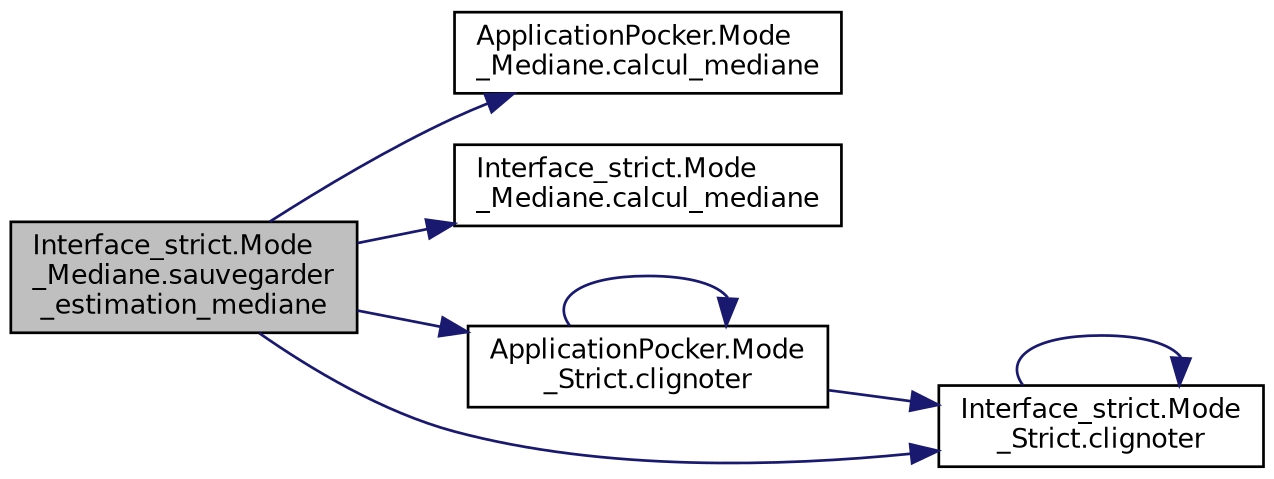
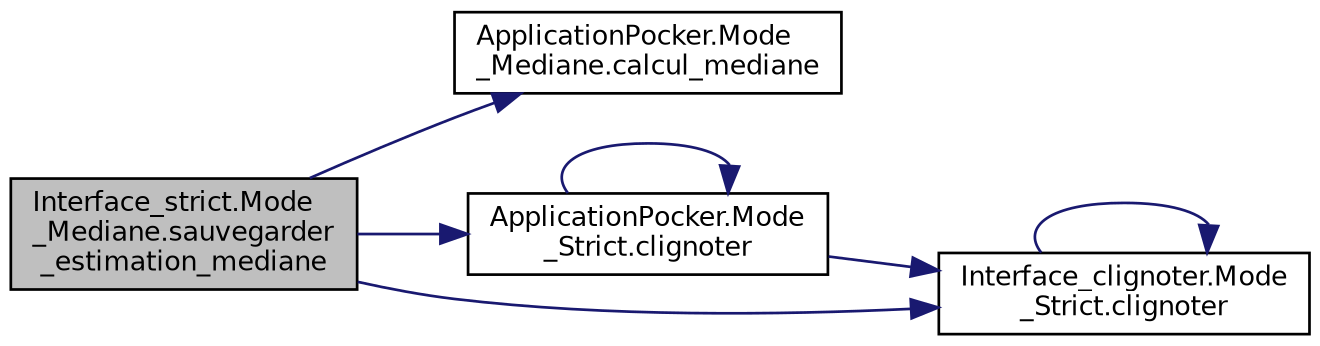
  digraph {
    rankdir=LR
    node [color=black fillcolor=white fontname=Helvetica fontsize=10 shape=record style=filled]
    edge [color=midnightblue fontname=Helvetica fontsize=10 labelfontname=Helvetica labelfontsize=10 style=solid]
    n1 [fillcolor=grey75 fontcolor=black height=0.2 label="Interface_strict.Mode\l_Mediane.sauvegarder\l_estimation_mediane" width=0.4]
    n2 [height=0.2 label="ApplicationPocker.Mode\l_Mediane.calcul_mediane" width=0.4]
-   n3 [height=0.2 label="Interface_strict.Mode\l_Mediane.calcul_mediane" width=0.4]
    n4 [height=0.2 label="ApplicationPocker.Mode\l_Strict.clignoter" width=0.4]
-   n5 [height=0.2 label="Interface_strict.Mode\l_Strict.clignoter" width=0.4]
+   n5 [height=0.2 label="Interface_clignoter.Mode\l_Strict.clignoter" width=0.4]
    n1 -> n2
-   n1 -> n3
    n1 -> n4
    n1 -> n5
    n4 -> n4
    n4 -> n5
    n5 -> n5
  }
